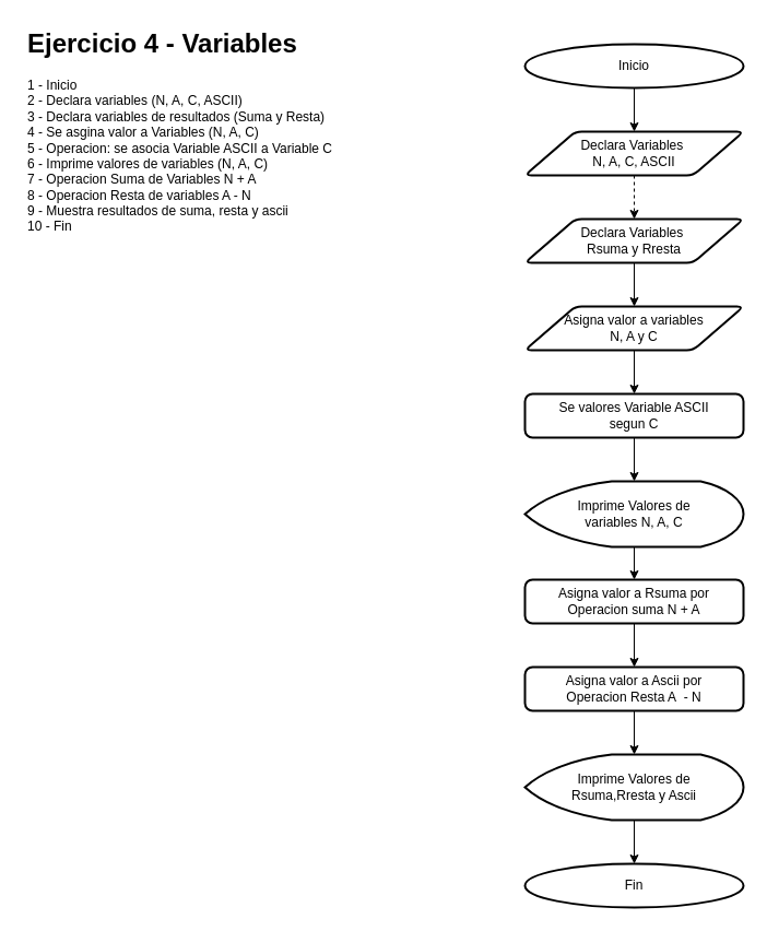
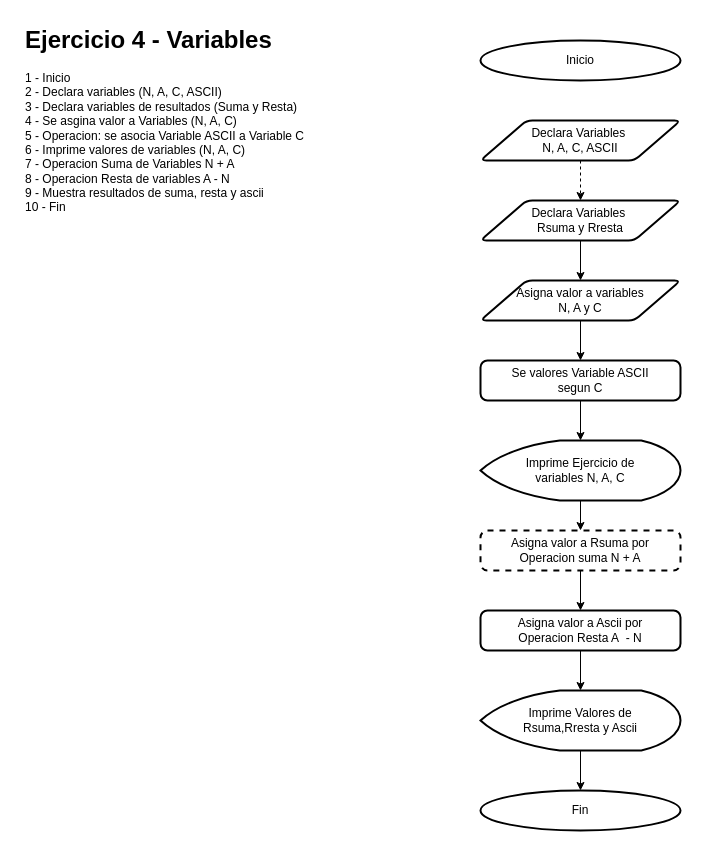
  <mxCell id="0" />
  <mxCell id="1" parent="0" />
  <mxCell id="2" value="&lt;h1&gt;Ejercicio 4 - Variables&lt;/h1&gt;&lt;p&gt;1 - Inicio&lt;br&gt;&lt;span style=&quot;background-color: initial;&quot;&gt;2 - Declara variables (N, A, C, ASCII)&lt;br&gt;3 - Declara variables de resultados (Suma y Resta)&lt;br&gt;4 - Se asgina valor a Variables (N, A, C)&lt;br&gt;5 - Operacion: se asocia Variable ASCII a Variable C&lt;br&gt;6 - Imprime valores de variables (N, A, C)&lt;br&gt;7 - Operacion Suma de Variables N + A&lt;br&gt;8 - Operacion Resta de variables A - N&lt;br&gt;9 - Muestra resultados de suma, resta y ascii&lt;br&gt;10 - Fin&lt;/span&gt;&lt;/p&gt;" style="text;html=1;strokeColor=none;fillColor=none;spacing=5;spacingTop=-20;whiteSpace=wrap;overflow=hidden;rounded=0;" vertex="1" parent="1"><mxGeometry x="20" y="20" width="350" height="210" as="geometry" /></mxCell>
- <mxCell id="3" style="edgeStyle=orthogonalEdgeStyle;rounded=0;orthogonalLoop=1;jettySize=auto;html=1;entryX=0.5;entryY=0;entryDx=0;entryDy=0;" edge="1" parent="1" source="4" target="7"><mxGeometry relative="1" as="geometry" /></mxCell>
  <mxCell id="4" value="Inicio" style="strokeWidth=2;html=1;shape=mxgraph.flowchart.start_1;whiteSpace=wrap;" vertex="1" parent="1"><mxGeometry x="480" y="40" width="200" height="40" as="geometry" /></mxCell>
  <mxCell id="5" value="Fin" style="strokeWidth=2;html=1;shape=mxgraph.flowchart.start_1;whiteSpace=wrap;" vertex="1" parent="1"><mxGeometry x="480" y="790" width="200" height="40" as="geometry" /></mxCell>
  <mxCell id="6" style="edgeStyle=orthogonalEdgeStyle;rounded=0;orthogonalLoop=1;jettySize=auto;html=1;entryX=0.5;entryY=0;entryDx=0;entryDy=0;dashed=1;" edge="1" parent="1" source="7" target="9"><mxGeometry relative="1" as="geometry" /></mxCell>
  <mxCell id="7" value="Declara Variables&amp;nbsp;&lt;br&gt;N, A, C, ASCII" style="shape=parallelogram;html=1;strokeWidth=2;perimeter=parallelogramPerimeter;whiteSpace=wrap;rounded=1;arcSize=12;size=0.23;" vertex="1" parent="1"><mxGeometry x="480" y="120" width="200" height="40" as="geometry" /></mxCell>
  <mxCell id="8" style="edgeStyle=orthogonalEdgeStyle;rounded=0;orthogonalLoop=1;jettySize=auto;html=1;" edge="1" parent="1" source="9" target="11"><mxGeometry relative="1" as="geometry" /></mxCell>
  <mxCell id="9" value="Declara Variables&amp;nbsp;&lt;br&gt;Rsuma y Rresta" style="shape=parallelogram;html=1;strokeWidth=2;perimeter=parallelogramPerimeter;whiteSpace=wrap;rounded=1;arcSize=12;size=0.23;" vertex="1" parent="1"><mxGeometry x="480" y="200" width="200" height="40" as="geometry" /></mxCell>
  <mxCell id="10" style="edgeStyle=orthogonalEdgeStyle;rounded=0;orthogonalLoop=1;jettySize=auto;html=1;entryX=0.5;entryY=0;entryDx=0;entryDy=0;" edge="1" parent="1" source="11" target="13"><mxGeometry relative="1" as="geometry"><mxPoint x="580" y="350" as="targetPoint" /></mxGeometry></mxCell>
  <mxCell id="11" value="Asigna valor a variables&lt;br&gt;N, A y C" style="shape=parallelogram;html=1;strokeWidth=2;perimeter=parallelogramPerimeter;whiteSpace=wrap;rounded=1;arcSize=12;size=0.23;" vertex="1" parent="1"><mxGeometry x="480" y="280" width="200" height="40" as="geometry" /></mxCell>
  <mxCell id="12" style="edgeStyle=orthogonalEdgeStyle;rounded=0;orthogonalLoop=1;jettySize=auto;html=1;entryX=0.5;entryY=0;entryDx=0;entryDy=0;entryPerimeter=0;" edge="1" parent="1" source="13" target="15"><mxGeometry relative="1" as="geometry" /></mxCell>
  <mxCell id="13" value="Se valores Variable ASCII&lt;br&gt;segun C" style="rounded=1;whiteSpace=wrap;html=1;absoluteArcSize=1;arcSize=14;strokeWidth=2;" vertex="1" parent="1"><mxGeometry x="480" y="360" width="200" height="40" as="geometry" /></mxCell>
  <mxCell id="14" style="edgeStyle=orthogonalEdgeStyle;rounded=0;orthogonalLoop=1;jettySize=auto;html=1;" edge="1" parent="1" source="15" target="17"><mxGeometry relative="1" as="geometry" /></mxCell>
- <mxCell id="15" value="Imprime Valores de&lt;br&gt;variables N, A, C" style="strokeWidth=2;html=1;shape=mxgraph.flowchart.display;whiteSpace=wrap;" vertex="1" parent="1"><mxGeometry x="480" y="440" width="200" height="60" as="geometry" /></mxCell>
+ <mxCell id="15" value="Imprime Ejercicio de&lt;br&gt;variables N, A, C" style="strokeWidth=2;html=1;shape=mxgraph.flowchart.display;whiteSpace=wrap;" vertex="1" parent="1"><mxGeometry x="480" y="440" width="200" height="60" as="geometry" /></mxCell>
  <mxCell id="16" style="edgeStyle=orthogonalEdgeStyle;rounded=0;orthogonalLoop=1;jettySize=auto;html=1;" edge="1" parent="1" source="17" target="19"><mxGeometry relative="1" as="geometry" /></mxCell>
- <mxCell id="17" value="Asigna valor a Rsuma por&lt;br&gt;Operacion suma N + A" style="rounded=1;whiteSpace=wrap;html=1;absoluteArcSize=1;arcSize=14;strokeWidth=2;" vertex="1" parent="1"><mxGeometry x="480" y="530" width="200" height="40" as="geometry" /></mxCell>
+ <mxCell id="17" value="Asigna valor a Rsuma por&lt;br&gt;Operacion suma N + A" style="rounded=1;whiteSpace=wrap;html=1;absoluteArcSize=1;arcSize=14;strokeWidth=2;dashed=1;" vertex="1" parent="1"><mxGeometry x="480" y="530" width="200" height="40" as="geometry" /></mxCell>
  <mxCell id="18" style="edgeStyle=orthogonalEdgeStyle;rounded=0;orthogonalLoop=1;jettySize=auto;html=1;" edge="1" parent="1" source="19" target="21"><mxGeometry relative="1" as="geometry" /></mxCell>
  <mxCell id="19" value="Asigna valor a Ascii por&lt;br&gt;Operacion Resta A&amp;nbsp; - N" style="rounded=1;whiteSpace=wrap;html=1;absoluteArcSize=1;arcSize=14;strokeWidth=2;" vertex="1" parent="1"><mxGeometry x="480" y="610" width="200" height="40" as="geometry" /></mxCell>
  <mxCell id="20" style="edgeStyle=orthogonalEdgeStyle;rounded=0;orthogonalLoop=1;jettySize=auto;html=1;entryX=0.5;entryY=0;entryDx=0;entryDy=0;entryPerimeter=0;" edge="1" parent="1" source="21" target="5"><mxGeometry relative="1" as="geometry" /></mxCell>
  <mxCell id="21" value="Imprime Valores de&lt;br&gt;Rsuma,Rresta y Ascii" style="strokeWidth=2;html=1;shape=mxgraph.flowchart.display;whiteSpace=wrap;" vertex="1" parent="1"><mxGeometry x="480" y="690" width="200" height="60" as="geometry" /></mxCell>
